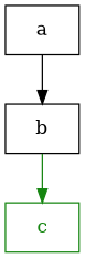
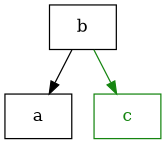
  digraph {
    node [shape=rectangle]
    n1 [label=a]
    n2 [label=b]
    n3 [color="#158510" fontcolor="#158510" label=c]
-   n1 -> n2
+   n2 -> n1
    n2 -> n3 [color="#158510"]
  }
